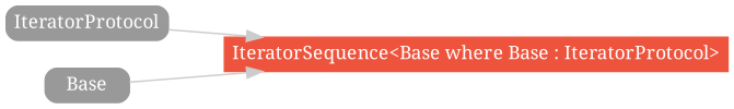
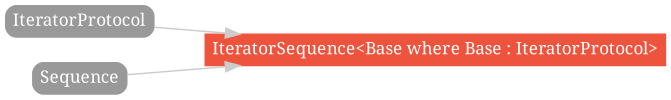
  strict digraph {
    rankdir=LR
    fontname="Noto Serif"
    node [color="#999999" fillcolor="#999999" fontcolor=white fontname="Noto Serif" fontsize=12 margin="0.07,0.05" shape=box style="filled,rounded"]
    edge [color="#cccccc" fontname="Noto Serif"]
    "IteratorSequence<Base where Base : IteratorProtocol>" [color="#ee543d" fillcolor="#ee543d" height=0.3 style=filled]
    IteratorProtocol [height=0.3]
-   Sequence [height=0.3 label=Base]
+   Sequence [height=0.3]
    subgraph sub_1 {
      rank=max
      "IteratorSequence<Base where Base : IteratorProtocol>"
    }
    IteratorProtocol -> "IteratorSequence<Base where Base : IteratorProtocol>"
    Sequence -> "IteratorSequence<Base where Base : IteratorProtocol>"
  }
